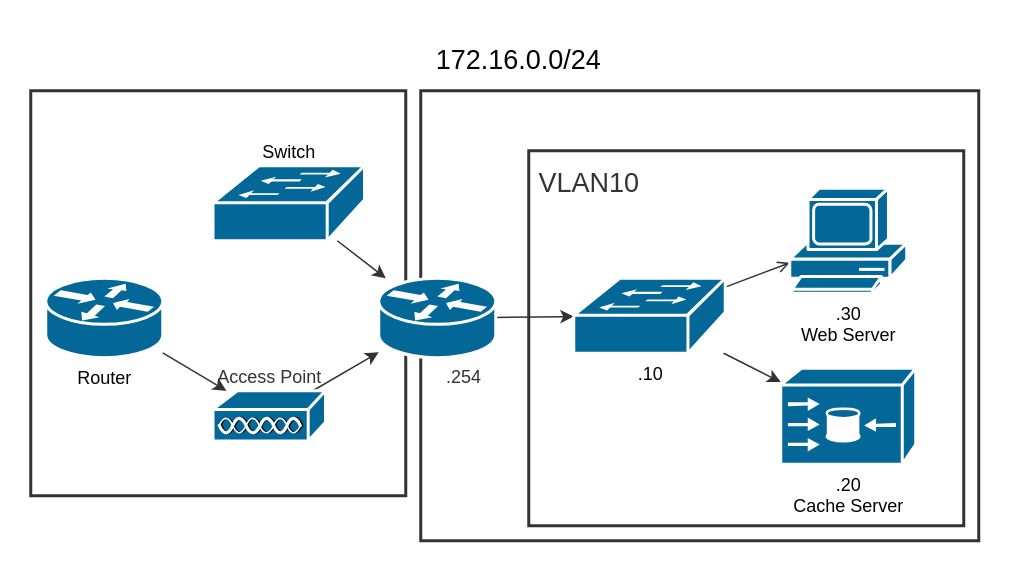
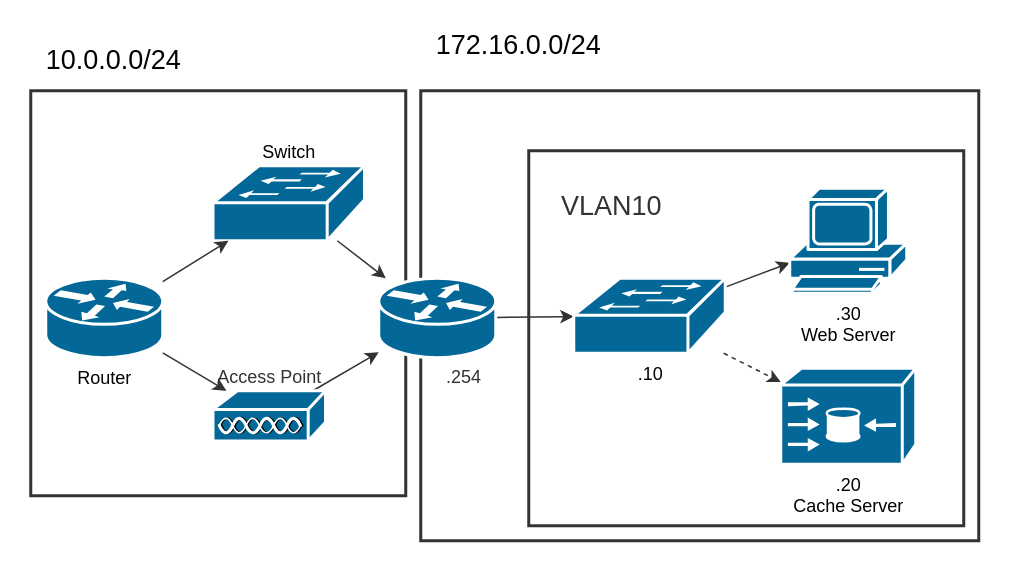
  <mxCell id="0" />
  <mxCell id="1" parent="0" />
  <mxCell id="2" value="" style="verticalAlign=top;fontStyle=1;fontSize=24;strokeWidth=2;fillColor=none;strokeColor=#333333;fontColor=#333333;" parent="1" vertex="1"><mxGeometry x="20" y="60" width="250" height="270" as="geometry" /></mxCell>
  <mxCell id="3" value="" style="verticalAlign=top;fontStyle=1;fontSize=24;strokeWidth=2;fillColor=none;strokeColor=#333333;fontColor=#333333;" parent="1" vertex="1"><mxGeometry x="280" y="60" width="372" height="300" as="geometry" /></mxCell>
  <mxCell id="4" value="" style="verticalAlign=top;fontStyle=1;fontSize=24;strokeWidth=2;fillColor=none;strokeColor=#333333;fontColor=#333333;" parent="1" vertex="1"><mxGeometry x="352" y="100" width="290" height="250" as="geometry" /></mxCell>
  <mxCell id="5" style="edgeStyle=none;html=1;strokeColor=#333333;" parent="1" source="6" target="9" edge="1"><mxGeometry relative="1" as="geometry" /></mxCell>
  <mxCell id="6" value="" style="shape=mxgraph.cisco.routers.router;sketch=0;html=1;pointerEvents=1;dashed=0;fillColor=#036897;strokeColor=#ffffff;strokeWidth=2;verticalLabelPosition=bottom;verticalAlign=top;align=center;outlineConnect=0;fontColor=#030303;" parent="1" vertex="1"><mxGeometry x="252" y="185" width="78" height="53" as="geometry" /></mxCell>
- <mxCell id="7" style="edgeStyle=none;html=1;strokeColor=#333333;" parent="1" source="9" target="11" edge="1"><mxGeometry relative="1" as="geometry" /></mxCell>
- <mxCell id="8" style="edgeStyle=none;html=1;strokeColor=#333333;endArrow=open;" parent="1" source="9" target="10" edge="1"><mxGeometry relative="1" as="geometry" /></mxCell>
+ <mxCell id="7" style="edgeStyle=none;html=1;strokeColor=#333333;dashed=1;" parent="1" source="9" target="11" edge="1"><mxGeometry relative="1" as="geometry" /></mxCell>
+ <mxCell id="8" style="edgeStyle=none;html=1;strokeColor=#333333;" parent="1" source="9" target="10" edge="1"><mxGeometry relative="1" as="geometry" /></mxCell>
  <mxCell id="9" value=".10" style="shape=mxgraph.cisco.switches.workgroup_switch;sketch=0;html=1;pointerEvents=1;dashed=0;fillColor=#036897;strokeColor=#ffffff;strokeWidth=2;verticalLabelPosition=bottom;verticalAlign=top;align=center;outlineConnect=0;fontColor=#030303;" parent="1" vertex="1"><mxGeometry x="382" y="185" width="101" height="50" as="geometry" /></mxCell>
  <mxCell id="10" value=".30&lt;br&gt;Web Server" style="shape=mxgraph.cisco.computers_and_peripherals.pc;sketch=0;html=1;pointerEvents=1;dashed=0;fillColor=#036897;strokeColor=#ffffff;strokeWidth=2;verticalLabelPosition=bottom;verticalAlign=top;align=center;outlineConnect=0;fontColor=#030303;" parent="1" vertex="1"><mxGeometry x="526" y="125" width="78" height="70" as="geometry" /></mxCell>
  <mxCell id="11" value=".20&lt;br&gt;Cache Server" style="shape=mxgraph.cisco.directors.content_engine_(cache_director);sketch=0;html=1;pointerEvents=1;dashed=0;fillColor=#036897;strokeColor=#ffffff;strokeWidth=2;verticalLabelPosition=bottom;verticalAlign=top;align=center;outlineConnect=0;fontColor=#030303;" parent="1" vertex="1"><mxGeometry x="520" y="245" width="90" height="64" as="geometry" /></mxCell>
  <mxCell id="12" style="edgeStyle=none;html=1;strokeColor=#333333;fontColor=#333333;" parent="1" source="13" target="6" edge="1"><mxGeometry relative="1" as="geometry" /></mxCell>
  <mxCell id="13" value="&lt;font color=&quot;#333333&quot;&gt;Access Point&lt;/font&gt;" style="shape=mxgraph.cisco.misc.access_point;html=1;pointerEvents=1;dashed=0;fillColor=#036897;strokeColor=#ffffff;strokeWidth=2;verticalLabelPosition=top;verticalAlign=bottom;align=center;outlineConnect=0;labelPosition=center;" parent="1" vertex="1"><mxGeometry x="141.5" y="260" width="75" height="34" as="geometry" /></mxCell>
  <mxCell id="14" style="edgeStyle=none;html=1;strokeColor=#333333;fontColor=#333333;" parent="1" source="15" target="6" edge="1"><mxGeometry relative="1" as="geometry" /></mxCell>
  <mxCell id="15" value="Switch" style="shape=mxgraph.cisco.switches.workgroup_switch;sketch=0;html=1;pointerEvents=1;dashed=0;fillColor=#036897;strokeColor=#ffffff;strokeWidth=2;verticalLabelPosition=top;verticalAlign=bottom;align=center;outlineConnect=0;fontColor=#030303;labelPosition=center;" parent="1" vertex="1"><mxGeometry x="141.5" y="110" width="101" height="50" as="geometry" /></mxCell>
- <mxCell id="17" value="&lt;span style=&quot;font-size: 18px;&quot;&gt;172.16.0.0/24&lt;/span&gt;" style="text;html=1;resizable=0;autosize=1;align=center;verticalAlign=middle;points=[];fillColor=none;strokeColor=none;rounded=0;fontColor=#030303;" parent="1" vertex="1"><mxGeometry x="280" y="20" width="130" height="40" as="geometry" /></mxCell>
- <mxCell id="18" value="&lt;font style=&quot;font-size: 18px&quot;&gt;VLAN10&lt;/font&gt;" style="text;html=1;resizable=0;autosize=1;align=center;verticalAlign=middle;points=[];fillColor=none;strokeColor=none;rounded=0;fontSize=24;fontColor=#333333;" parent="1" vertex="1"><mxGeometry x="352" y="100" width="80" height="40" as="geometry" /></mxCell>
+ <mxCell id="16" value="&lt;font style=&quot;font-size: 18px&quot;&gt;10.0.0.0/24&lt;/font&gt;" style="text;html=1;resizable=0;autosize=1;align=center;verticalAlign=middle;points=[];fillColor=none;strokeColor=none;rounded=0;fontColor=#030303;" parent="1" vertex="1"><mxGeometry x="20" y="20" width="110" height="40" as="geometry" /></mxCell>
+ <mxCell id="17" value="&lt;span style=&quot;font-size: 18px;&quot;&gt;172.16.0.0/24&lt;/span&gt;" style="text;html=1;resizable=0;autosize=1;align=center;verticalAlign=middle;points=[];fillColor=none;strokeColor=none;rounded=0;fontColor=#030303;" parent="1" vertex="1"><mxGeometry x="280" y="10" width="130" height="40" as="geometry" /></mxCell>
+ <mxCell id="18" value="&lt;font style=&quot;font-size: 18px&quot;&gt;VLAN10&lt;/font&gt;" style="text;html=1;resizable=0;autosize=1;align=center;verticalAlign=middle;points=[];fillColor=none;strokeColor=none;rounded=0;fontSize=24;fontColor=#333333;" parent="1" vertex="1"><mxGeometry x="367" y="115" width="80" height="40" as="geometry" /></mxCell>
+ <mxCell id="19" style="edgeStyle=none;html=1;strokeColor=#333333;fontSize=18;fontColor=#333333;" parent="1" source="21" target="15" edge="1"><mxGeometry relative="1" as="geometry" /></mxCell>
  <mxCell id="20" style="edgeStyle=none;html=1;strokeColor=#333333;fontSize=18;fontColor=#333333;" parent="1" source="21" target="13" edge="1"><mxGeometry relative="1" as="geometry" /></mxCell>
  <mxCell id="21" value="Router" style="shape=mxgraph.cisco.routers.router;sketch=0;html=1;pointerEvents=1;dashed=0;fillColor=#036897;strokeColor=#ffffff;strokeWidth=2;verticalLabelPosition=bottom;verticalAlign=top;align=center;outlineConnect=0;fontColor=#030303;" parent="1" vertex="1"><mxGeometry x="30" y="185" width="78" height="53" as="geometry" /></mxCell>
  <mxCell id="22" value=".254" style="text;strokeColor=none;align=center;fillColor=none;html=1;verticalAlign=middle;whiteSpace=wrap;rounded=0;fontSize=12;fontColor=#333333;" parent="1" vertex="1"><mxGeometry x="288" y="238" width="42" height="25" as="geometry" /></mxCell>
